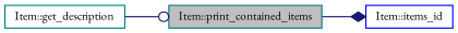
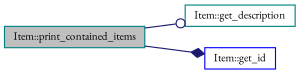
  digraph {
    fontname="EB Garamond"
    rankdir=LR
    node [color=teal fillcolor=white fontname="EB Garamond" fontsize=10 shape=record style=filled]
    edge [color=midnightblue fontname="EB Garamond" fontsize=10 labelfontname=Helvetica labelfontsize=10 style=solid]
    n1 [fillcolor=grey75 fontcolor=black height=0.2 label="Item::print_contained_items" width=0.4]
    n2 [height=0.2 label="Item::get_description" width=0.4]
-   n3 [color=blue height=0.2 label="Item::items_id" width=0.4]
-   n2 -> n1 [arrowhead=odot]
+   n3 [color=blue height=0.2 label="Item::get_id" width=0.4]
+   n1 -> n2 [arrowhead=odot]
    n1 -> n3 [arrowhead=diamond]
  }
